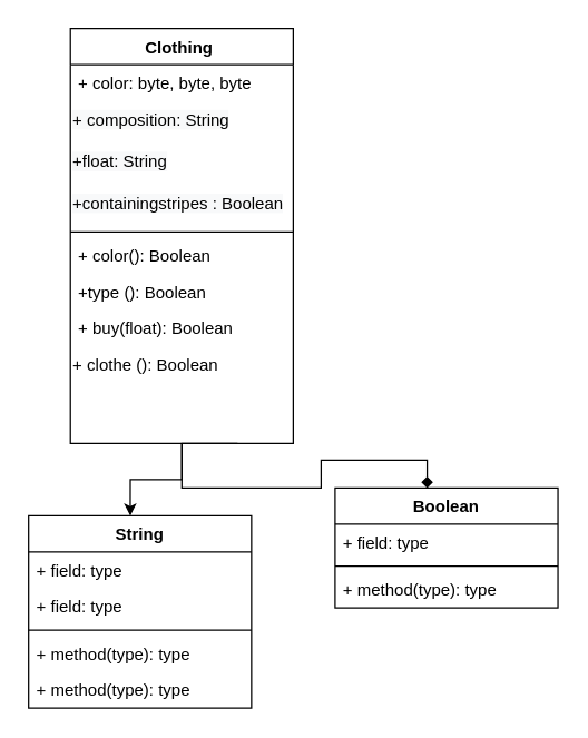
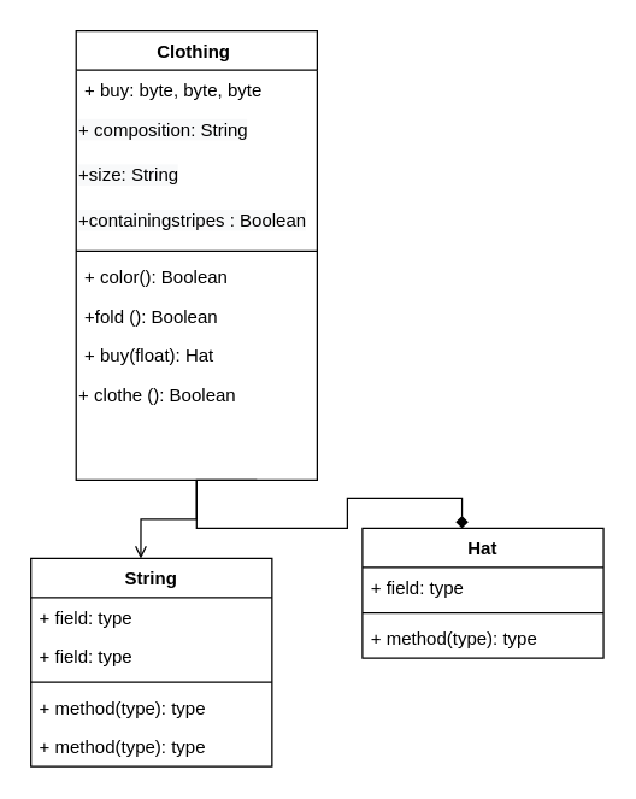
  <mxCell id="0" />
  <mxCell id="1" parent="0" />
  <mxCell id="2" value="Clothing " style="swimlane;fontStyle=1;align=center;verticalAlign=top;childLayout=stackLayout;horizontal=1;startSize=26;horizontalStack=0;resizeParent=1;resizeParentMax=0;resizeLast=0;collapsible=1;marginBottom=0;" vertex="1" parent="1"><mxGeometry x="50" y="20" width="160" height="298" as="geometry" /></mxCell>
- <mxCell id="3" value="+ color: byte, byte, byte" style="text;strokeColor=none;fillColor=none;align=left;verticalAlign=top;spacingLeft=4;spacingRight=4;overflow=hidden;rotatable=0;points=[[0,0.5],[1,0.5]];portConstraint=eastwest;" vertex="1" parent="2"><mxGeometry y="26" width="160" height="26" as="geometry" /></mxCell>
+ <mxCell id="3" value="+ buy: byte, byte, byte" style="text;strokeColor=none;fillColor=none;align=left;verticalAlign=top;spacingLeft=4;spacingRight=4;overflow=hidden;rotatable=0;points=[[0,0.5],[1,0.5]];portConstraint=eastwest;" vertex="1" parent="2"><mxGeometry y="26" width="160" height="26" as="geometry" /></mxCell>
  <mxCell id="4" value="&lt;span style=&quot;color: rgb(0 , 0 , 0) ; font-family: &amp;#34;helvetica&amp;#34; ; font-size: 12px ; font-style: normal ; font-weight: 400 ; letter-spacing: normal ; text-align: left ; text-indent: 0px ; text-transform: none ; word-spacing: 0px ; background-color: rgb(248 , 249 , 250) ; display: inline ; float: none&quot;&gt;+ composition: String&lt;/span&gt;" style="text;whiteSpace=wrap;html=1;" vertex="1" parent="2"><mxGeometry y="52" width="160" height="30" as="geometry" /></mxCell>
- <mxCell id="5" value="&lt;span style=&quot;color: rgb(0 , 0 , 0) ; font-family: &amp;#34;helvetica&amp;#34; ; font-size: 12px ; font-style: normal ; font-weight: 400 ; letter-spacing: normal ; text-align: left ; text-indent: 0px ; text-transform: none ; word-spacing: 0px ; background-color: rgb(248 , 249 , 250) ; display: inline ; float: none&quot;&gt;+float: String&lt;/span&gt;" style="text;whiteSpace=wrap;html=1;" vertex="1" parent="2"><mxGeometry y="82" width="160" height="30" as="geometry" /></mxCell>
+ <mxCell id="5" value="&lt;span style=&quot;color: rgb(0 , 0 , 0) ; font-family: &amp;#34;helvetica&amp;#34; ; font-size: 12px ; font-style: normal ; font-weight: 400 ; letter-spacing: normal ; text-align: left ; text-indent: 0px ; text-transform: none ; word-spacing: 0px ; background-color: rgb(248 , 249 , 250) ; display: inline ; float: none&quot;&gt;+size: String&lt;/span&gt;" style="text;whiteSpace=wrap;html=1;" vertex="1" parent="2"><mxGeometry y="82" width="160" height="30" as="geometry" /></mxCell>
  <mxCell id="6" value="&lt;span style=&quot;color: rgb(0 , 0 , 0) ; font-family: &amp;#34;helvetica&amp;#34; ; font-size: 12px ; font-style: normal ; font-weight: 400 ; letter-spacing: normal ; text-align: left ; text-indent: 0px ; text-transform: none ; word-spacing: 0px ; background-color: rgb(248 , 249 , 250) ; display: inline ; float: none&quot;&gt;+containingstripes : Boolean&lt;/span&gt;" style="text;whiteSpace=wrap;html=1;" vertex="1" parent="2"><mxGeometry y="112" width="160" height="30" as="geometry" /></mxCell>
  <mxCell id="7" value="" style="line;strokeWidth=1;fillColor=none;align=left;verticalAlign=middle;spacingTop=-1;spacingLeft=3;spacingRight=3;rotatable=0;labelPosition=right;points=[];portConstraint=eastwest;" vertex="1" parent="2"><mxGeometry y="142" width="160" height="8" as="geometry" /></mxCell>
  <mxCell id="8" value="+ color(): Boolean" style="text;strokeColor=none;fillColor=none;align=left;verticalAlign=top;spacingLeft=4;spacingRight=4;overflow=hidden;rotatable=0;points=[[0,0.5],[1,0.5]];portConstraint=eastwest;" vertex="1" parent="2"><mxGeometry y="150" width="160" height="26" as="geometry" /></mxCell>
- <mxCell id="9" value="+type (): Boolean" style="text;strokeColor=none;fillColor=none;align=left;verticalAlign=top;spacingLeft=4;spacingRight=4;overflow=hidden;rotatable=0;points=[[0,0.5],[1,0.5]];portConstraint=eastwest;" vertex="1" parent="2"><mxGeometry y="176" width="160" height="26" as="geometry" /></mxCell>
- <mxCell id="10" value="+ buy(float): Boolean&#10;" style="text;strokeColor=none;fillColor=none;align=left;verticalAlign=top;spacingLeft=4;spacingRight=4;overflow=hidden;rotatable=0;points=[[0,0.5],[1,0.5]];portConstraint=eastwest;" vertex="1" parent="2"><mxGeometry y="202" width="160" height="26" as="geometry" /></mxCell>
+ <mxCell id="9" value="+fold (): Boolean" style="text;strokeColor=none;fillColor=none;align=left;verticalAlign=top;spacingLeft=4;spacingRight=4;overflow=hidden;rotatable=0;points=[[0,0.5],[1,0.5]];portConstraint=eastwest;" vertex="1" parent="2"><mxGeometry y="176" width="160" height="26" as="geometry" /></mxCell>
+ <mxCell id="10" value="+ buy(float): Hat&#10;" style="text;strokeColor=none;fillColor=none;align=left;verticalAlign=top;spacingLeft=4;spacingRight=4;overflow=hidden;rotatable=0;points=[[0,0.5],[1,0.5]];portConstraint=eastwest;" vertex="1" parent="2"><mxGeometry y="202" width="160" height="26" as="geometry" /></mxCell>
  <mxCell id="11" value="+ clothe (): Boolean&lt;div style=&quot;padding: 0px ; margin: 0px&quot;&gt;&lt;br style=&quot;padding: 0px ; margin: 0px ; color: rgb(0 , 0 , 0) ; font-family: &amp;#34;helvetica&amp;#34; ; font-size: 12px ; font-style: normal ; font-weight: 400 ; letter-spacing: normal ; text-align: left ; text-indent: 0px ; text-transform: none ; word-spacing: 0px ; background-color: rgb(248 , 249 , 250)&quot;&gt;&lt;br&gt;&lt;br&gt;&lt;/div&gt;" style="text;whiteSpace=wrap;html=1;" vertex="1" parent="2"><mxGeometry y="228" width="160" height="70" as="geometry" /></mxCell>
  <mxCell id="12" value="String" style="swimlane;fontStyle=1;align=center;verticalAlign=top;childLayout=stackLayout;horizontal=1;startSize=26;horizontalStack=0;resizeParent=1;resizeParentMax=0;resizeLast=0;collapsible=1;marginBottom=0;" vertex="1" parent="1"><mxGeometry x="20" y="370" width="160" height="138" as="geometry" /></mxCell>
  <mxCell id="13" value="+ field: type" style="text;strokeColor=none;fillColor=none;align=left;verticalAlign=top;spacingLeft=4;spacingRight=4;overflow=hidden;rotatable=0;points=[[0,0.5],[1,0.5]];portConstraint=eastwest;" vertex="1" parent="12"><mxGeometry y="26" width="160" height="26" as="geometry" /></mxCell>
  <mxCell id="14" value="+ field: type" style="text;strokeColor=none;fillColor=none;align=left;verticalAlign=top;spacingLeft=4;spacingRight=4;overflow=hidden;rotatable=0;points=[[0,0.5],[1,0.5]];portConstraint=eastwest;" vertex="1" parent="12"><mxGeometry y="52" width="160" height="26" as="geometry" /></mxCell>
  <mxCell id="15" value="" style="line;strokeWidth=1;fillColor=none;align=left;verticalAlign=middle;spacingTop=-1;spacingLeft=3;spacingRight=3;rotatable=0;labelPosition=right;points=[];portConstraint=eastwest;" vertex="1" parent="12"><mxGeometry y="78" width="160" height="8" as="geometry" /></mxCell>
  <mxCell id="16" value="+ method(type): type" style="text;strokeColor=none;fillColor=none;align=left;verticalAlign=top;spacingLeft=4;spacingRight=4;overflow=hidden;rotatable=0;points=[[0,0.5],[1,0.5]];portConstraint=eastwest;" vertex="1" parent="12"><mxGeometry y="86" width="160" height="26" as="geometry" /></mxCell>
  <mxCell id="17" value="+ method(type): type" style="text;strokeColor=none;fillColor=none;align=left;verticalAlign=top;spacingLeft=4;spacingRight=4;overflow=hidden;rotatable=0;points=[[0,0.5],[1,0.5]];portConstraint=eastwest;" vertex="1" parent="12"><mxGeometry y="112" width="160" height="26" as="geometry" /></mxCell>
- <mxCell id="18" value="Boolean" style="swimlane;fontStyle=1;align=center;verticalAlign=top;childLayout=stackLayout;horizontal=1;startSize=26;horizontalStack=0;resizeParent=1;resizeParentMax=0;resizeLast=0;collapsible=1;marginBottom=0;" vertex="1" parent="1"><mxGeometry x="240" y="350" width="160" height="86" as="geometry" /></mxCell>
+ <mxCell id="18" value="Hat" style="swimlane;fontStyle=1;align=center;verticalAlign=top;childLayout=stackLayout;horizontal=1;startSize=26;horizontalStack=0;resizeParent=1;resizeParentMax=0;resizeLast=0;collapsible=1;marginBottom=0;" vertex="1" parent="1"><mxGeometry x="240" y="350" width="160" height="86" as="geometry" /></mxCell>
  <mxCell id="19" value="+ field: type" style="text;strokeColor=none;fillColor=none;align=left;verticalAlign=top;spacingLeft=4;spacingRight=4;overflow=hidden;rotatable=0;points=[[0,0.5],[1,0.5]];portConstraint=eastwest;" vertex="1" parent="18"><mxGeometry y="26" width="160" height="26" as="geometry" /></mxCell>
  <mxCell id="20" value="" style="line;strokeWidth=1;fillColor=none;align=left;verticalAlign=middle;spacingTop=-1;spacingLeft=3;spacingRight=3;rotatable=0;labelPosition=right;points=[];portConstraint=eastwest;" vertex="1" parent="18"><mxGeometry y="52" width="160" height="8" as="geometry" /></mxCell>
  <mxCell id="21" value="+ method(type): type" style="text;strokeColor=none;fillColor=none;align=left;verticalAlign=top;spacingLeft=4;spacingRight=4;overflow=hidden;rotatable=0;points=[[0,0.5],[1,0.5]];portConstraint=eastwest;" vertex="1" parent="18"><mxGeometry y="60" width="160" height="26" as="geometry" /></mxCell>
- <mxCell id="22" style="edgeStyle=orthogonalEdgeStyle;rounded=0;orthogonalLoop=1;jettySize=auto;html=1;entryX=0.456;entryY=0;entryDx=0;entryDy=0;entryPerimeter=0;" edge="1" parent="1" source="11" target="12"><mxGeometry relative="1" as="geometry"><Array as="points"><mxPoint x="130" y="344" /><mxPoint x="93" y="344" /></Array></mxGeometry></mxCell>
+ <mxCell id="22" style="edgeStyle=orthogonalEdgeStyle;rounded=0;orthogonalLoop=1;jettySize=auto;html=1;entryX=0.456;entryY=0;entryDx=0;entryDy=0;entryPerimeter=0;endArrow=open;" edge="1" parent="1" source="11" target="12"><mxGeometry relative="1" as="geometry"><Array as="points"><mxPoint x="130" y="344" /><mxPoint x="93" y="344" /></Array></mxGeometry></mxCell>
  <mxCell id="23" style="edgeStyle=orthogonalEdgeStyle;rounded=0;orthogonalLoop=1;jettySize=auto;html=1;exitX=0.75;exitY=1;exitDx=0;exitDy=0;entryX=0.413;entryY=0;entryDx=0;entryDy=0;entryPerimeter=0;endArrow=diamond;" edge="1" parent="1" source="11" target="18"><mxGeometry relative="1" as="geometry"><Array as="points"><mxPoint x="130" y="318" /><mxPoint x="130" y="350" /><mxPoint x="230" y="350" /><mxPoint x="230" y="330" /><mxPoint x="306" y="330" /></Array></mxGeometry></mxCell>
